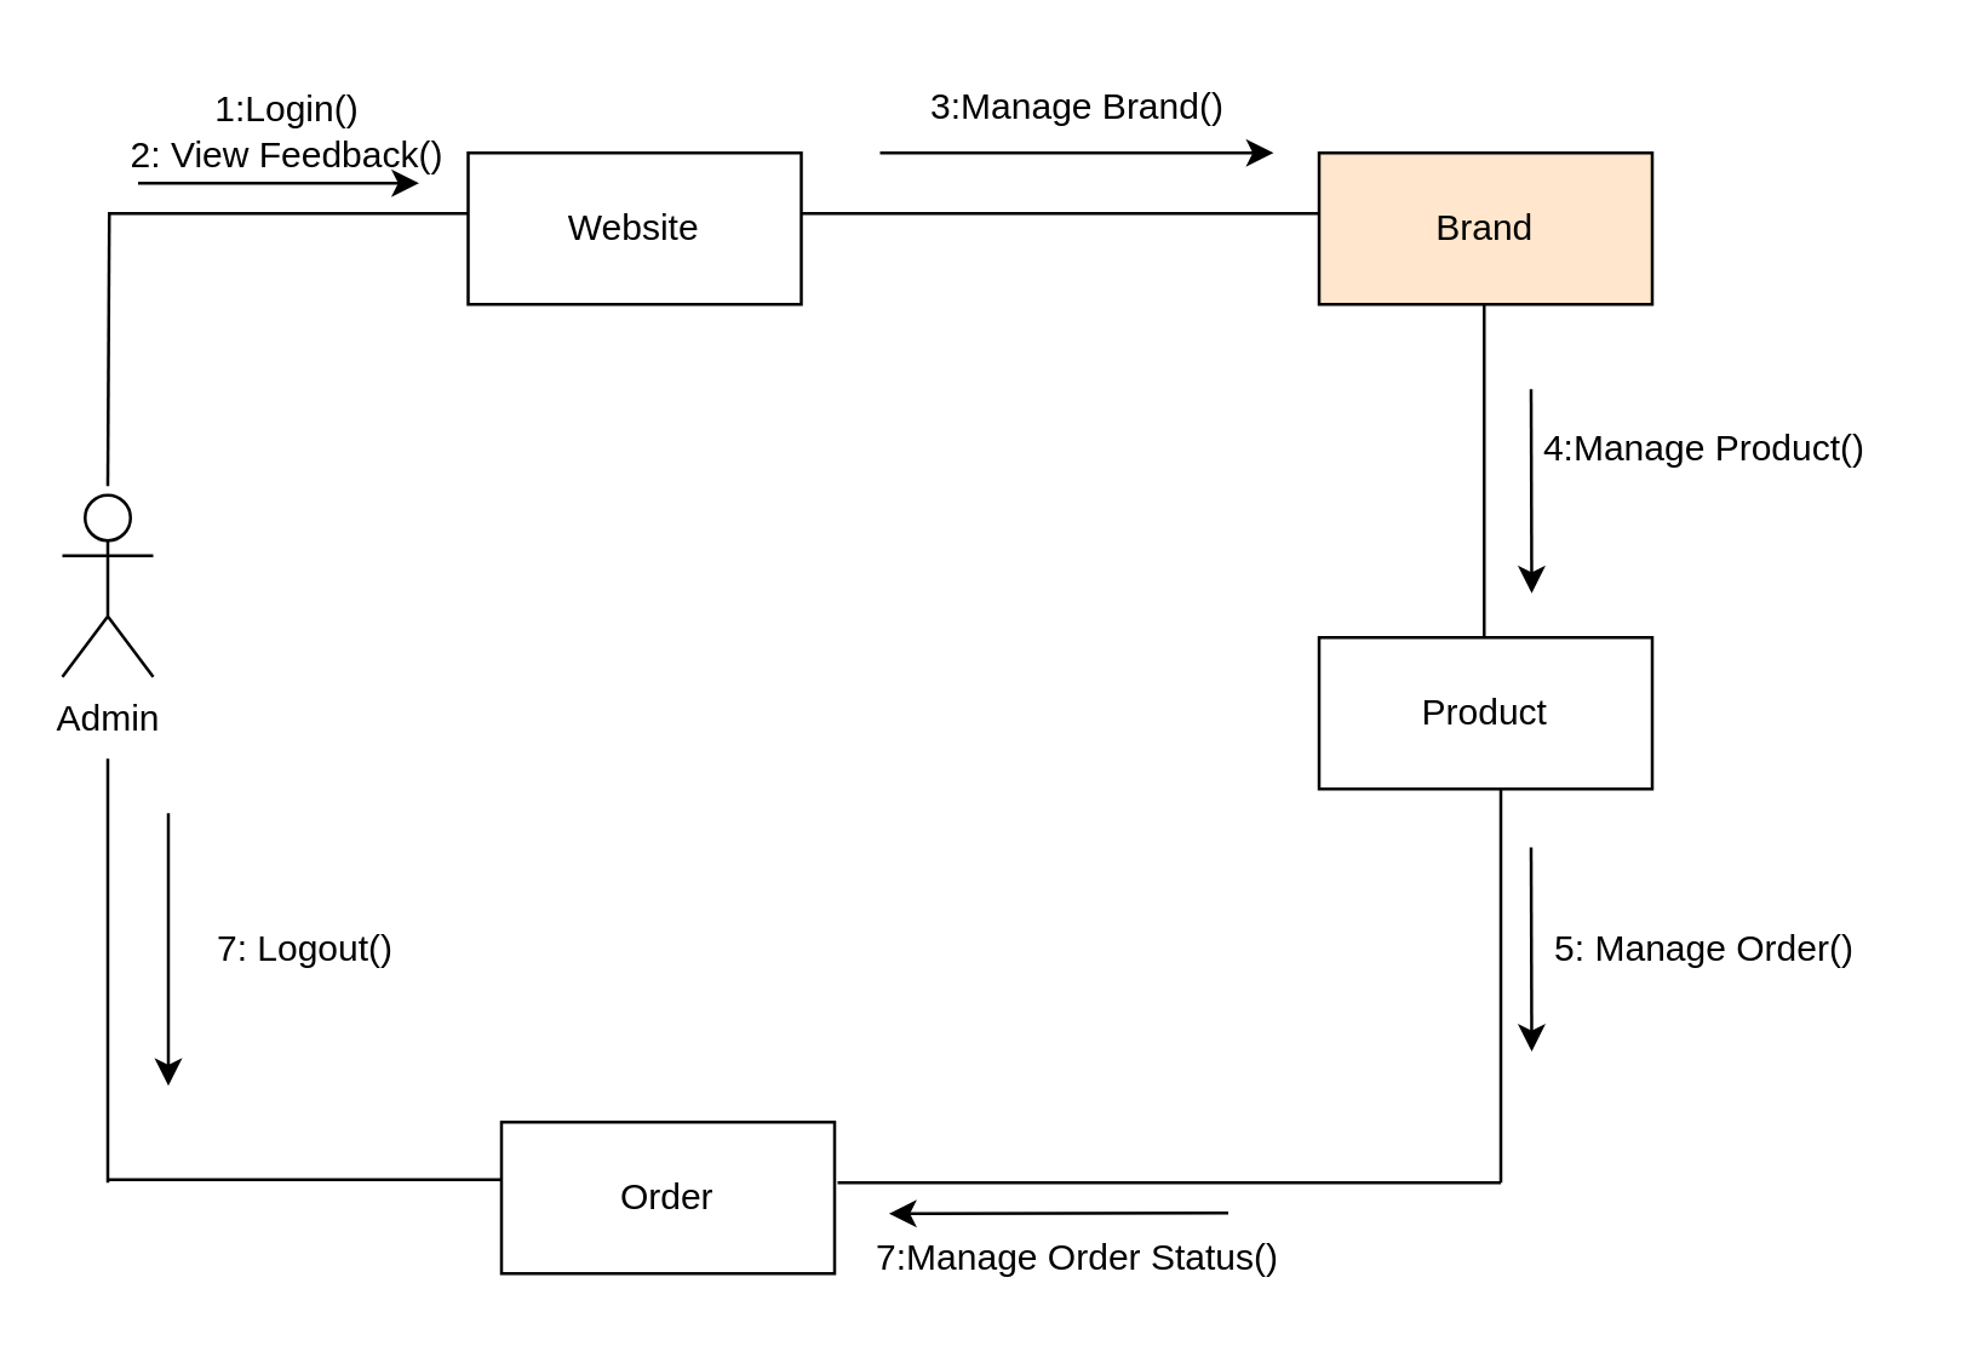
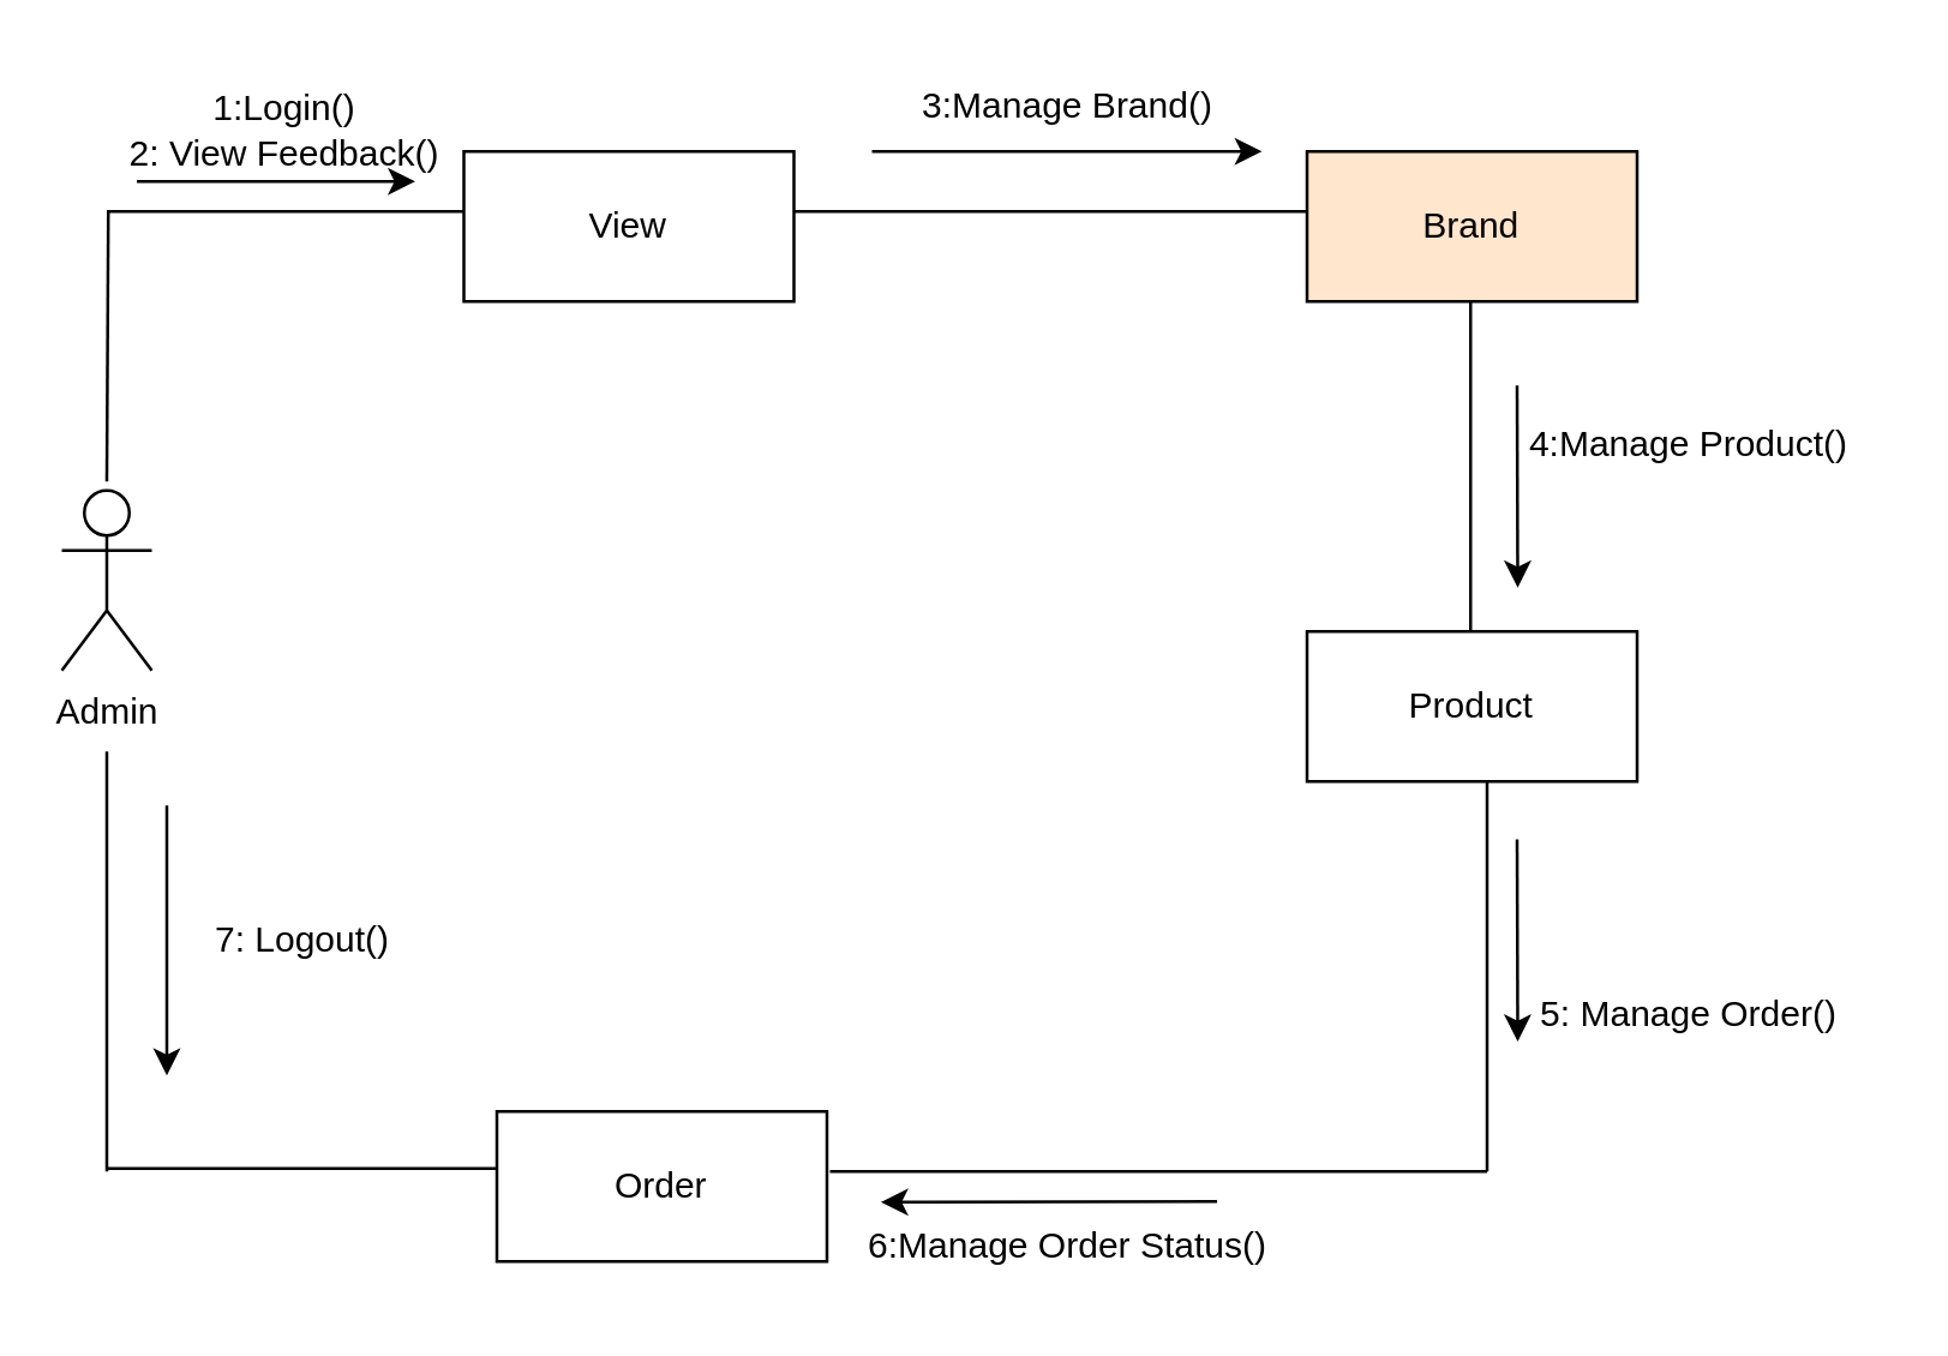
  <mxCell id="0" />
  <mxCell id="1" parent="0" />
  <mxCell id="2" value="&lt;div&gt;Admin&lt;/div&gt;" style="shape=umlActor;verticalLabelPosition=bottom;verticalAlign=top;html=1;outlineConnect=0;" parent="1" vertex="1"><mxGeometry x="20" y="163" width="30" height="60" as="geometry" /></mxCell>
  <mxCell id="3" value="" style="endArrow=none;html=1;rounded=0;" parent="1" edge="1"><mxGeometry width="50" height="50" relative="1" as="geometry"><mxPoint x="35" y="160" as="sourcePoint" /><mxPoint x="35.5" y="70" as="targetPoint" /></mxGeometry></mxCell>
  <mxCell id="4" value="" style="endArrow=none;html=1;rounded=0;" parent="1" edge="1"><mxGeometry width="50" height="50" relative="1" as="geometry"><mxPoint x="35" y="70" as="sourcePoint" /><mxPoint x="155" y="70" as="targetPoint" /></mxGeometry></mxCell>
- <mxCell id="5" value="Website" style="rounded=0;whiteSpace=wrap;html=1;" parent="1" vertex="1"><mxGeometry x="154" y="50" width="110" height="50" as="geometry" /></mxCell>
+ <mxCell id="5" value="View" style="rounded=0;whiteSpace=wrap;html=1;" parent="1" vertex="1"><mxGeometry x="154" y="50" width="110" height="50" as="geometry" /></mxCell>
  <mxCell id="6" value="" style="endArrow=none;html=1;rounded=0;" parent="1" edge="1"><mxGeometry width="50" height="50" relative="1" as="geometry"><mxPoint x="264" y="70" as="sourcePoint" /><mxPoint x="435" y="70" as="targetPoint" /></mxGeometry></mxCell>
  <mxCell id="7" value="Brand" style="rounded=0;whiteSpace=wrap;html=1;fillColor=#ffe6cc;" parent="1" vertex="1"><mxGeometry x="435" y="50" width="110" height="50" as="geometry" /></mxCell>
  <mxCell id="8" value="" style="endArrow=none;html=1;rounded=0;" parent="1" edge="1"><mxGeometry width="50" height="50" relative="1" as="geometry"><mxPoint x="489.5" y="100" as="sourcePoint" /><mxPoint x="489.5" y="240" as="targetPoint" /></mxGeometry></mxCell>
  <mxCell id="9" value="Product" style="rounded=0;whiteSpace=wrap;html=1;" parent="1" vertex="1"><mxGeometry x="435" y="210" width="110" height="50" as="geometry" /></mxCell>
  <mxCell id="10" value="" style="endArrow=none;html=1;rounded=0;" parent="1" edge="1"><mxGeometry width="50" height="50" relative="1" as="geometry"><mxPoint x="495" y="390" as="sourcePoint" /><mxPoint x="276" y="390" as="targetPoint" /></mxGeometry></mxCell>
  <mxCell id="11" value="" style="endArrow=none;html=1;rounded=0;" parent="1" edge="1"><mxGeometry width="50" height="50" relative="1" as="geometry"><mxPoint x="165" y="389" as="sourcePoint" /><mxPoint x="35" y="389" as="targetPoint" /></mxGeometry></mxCell>
  <mxCell id="12" value="" style="endArrow=none;html=1;rounded=0;" parent="1" edge="1"><mxGeometry width="50" height="50" relative="1" as="geometry"><mxPoint x="35" y="390" as="sourcePoint" /><mxPoint x="35" y="250" as="targetPoint" /></mxGeometry></mxCell>
  <mxCell id="13" value="1:Login()&lt;div&gt;2: View Feedback()&lt;/div&gt;" style="text;html=1;align=center;verticalAlign=middle;resizable=0;points=[];autosize=1;strokeColor=none;fillColor=none;" parent="1" vertex="1"><mxGeometry x="29" y="23" width="130" height="40" as="geometry" /></mxCell>
  <mxCell id="14" value="" style="endArrow=classic;html=1;rounded=0;entryX=0.991;entryY=1.047;entryDx=0;entryDy=0;entryPerimeter=0;" parent="1" edge="1"><mxGeometry width="50" height="50" relative="1" as="geometry"><mxPoint x="45" y="60" as="sourcePoint" /><mxPoint x="137.8" y="60" as="targetPoint" /></mxGeometry></mxCell>
  <mxCell id="15" value="3:Manage Brand()" style="text;html=1;align=center;verticalAlign=middle;resizable=0;points=[];autosize=1;strokeColor=none;fillColor=none;" parent="1" vertex="1"><mxGeometry x="295" y="20" width="120" height="30" as="geometry" /></mxCell>
  <mxCell id="16" value="" style="endArrow=classic;html=1;rounded=0;exitX=-0.049;exitY=1.047;exitDx=0;exitDy=0;exitPerimeter=0;" parent="1" edge="1"><mxGeometry width="50" height="50" relative="1" as="geometry"><mxPoint x="290" y="50" as="sourcePoint" /><mxPoint x="420" y="50" as="targetPoint" /></mxGeometry></mxCell>
  <mxCell id="17" value="4:Manage Product()" style="text;html=1;align=center;verticalAlign=middle;resizable=0;points=[];autosize=1;strokeColor=none;fillColor=none;" parent="1" vertex="1"><mxGeometry x="497" y="133" width="130" height="30" as="geometry" /></mxCell>
  <mxCell id="18" value="" style="endArrow=classic;html=1;rounded=0;exitX=0.168;exitY=0.82;exitDx=0;exitDy=0;exitPerimeter=0;" parent="1" edge="1"><mxGeometry width="50" height="50" relative="1" as="geometry"><mxPoint x="505" y="128" as="sourcePoint" /><mxPoint x="505.2" y="195.4" as="targetPoint" /></mxGeometry></mxCell>
- <mxCell id="19" value="5: Manage Order()" style="text;html=1;align=center;verticalAlign=middle;resizable=0;points=[];autosize=1;strokeColor=none;fillColor=none;" parent="1" vertex="1"><mxGeometry x="502" y="298" width="120" height="30" as="geometry" /></mxCell>
+ <mxCell id="19" value="5: Manage Order()" style="text;html=1;align=center;verticalAlign=middle;resizable=0;points=[];autosize=1;strokeColor=none;fillColor=none;" parent="1" vertex="1"><mxGeometry x="502" y="323" width="120" height="30" as="geometry" /></mxCell>
  <mxCell id="20" value="" style="endArrow=classic;html=1;rounded=0;exitX=0.168;exitY=0.82;exitDx=0;exitDy=0;exitPerimeter=0;" parent="1" edge="1"><mxGeometry width="50" height="50" relative="1" as="geometry"><mxPoint x="505" y="279.3" as="sourcePoint" /><mxPoint x="505.2" y="346.7" as="targetPoint" /></mxGeometry></mxCell>
  <mxCell id="21" value="" style="endArrow=classic;html=1;rounded=0;entryX=0.192;entryY=-0.01;entryDx=0;entryDy=0;entryPerimeter=0;" parent="1" edge="1"><mxGeometry width="50" height="50" relative="1" as="geometry"><mxPoint x="405" y="400" as="sourcePoint" /><mxPoint x="292.96" y="400.2" as="targetPoint" /></mxGeometry></mxCell>
  <mxCell id="22" value="" style="endArrow=classic;html=1;rounded=0;" parent="1" edge="1"><mxGeometry width="50" height="50" relative="1" as="geometry"><mxPoint x="55" y="268" as="sourcePoint" /><mxPoint x="55" y="358" as="targetPoint" /></mxGeometry></mxCell>
  <mxCell id="23" value="7: Logout()" style="text;html=1;align=center;verticalAlign=middle;resizable=0;points=[];autosize=1;strokeColor=none;fillColor=none;" parent="1" vertex="1"><mxGeometry x="60" y="298" width="80" height="30" as="geometry" /></mxCell>
  <mxCell id="24" value="Order" style="rounded=0;whiteSpace=wrap;html=1;" parent="1" vertex="1"><mxGeometry x="165" y="370" width="110" height="50" as="geometry" /></mxCell>
- <mxCell id="25" value="7:Manage Order Status()" style="text;html=1;align=center;verticalAlign=middle;resizable=0;points=[];autosize=1;strokeColor=none;fillColor=none;" parent="1" vertex="1"><mxGeometry x="275" y="400" width="160" height="30" as="geometry" /></mxCell>
+ <mxCell id="25" value="6:Manage Order Status()" style="text;html=1;align=center;verticalAlign=middle;resizable=0;points=[];autosize=1;strokeColor=none;fillColor=none;" parent="1" vertex="1"><mxGeometry x="275" y="400" width="160" height="30" as="geometry" /></mxCell>
  <mxCell id="26" value="" style="endArrow=none;html=1;rounded=0;" parent="1" edge="1"><mxGeometry width="50" height="50" relative="1" as="geometry"><mxPoint x="495" y="390" as="sourcePoint" /><mxPoint x="495" y="260" as="targetPoint" /></mxGeometry></mxCell>
